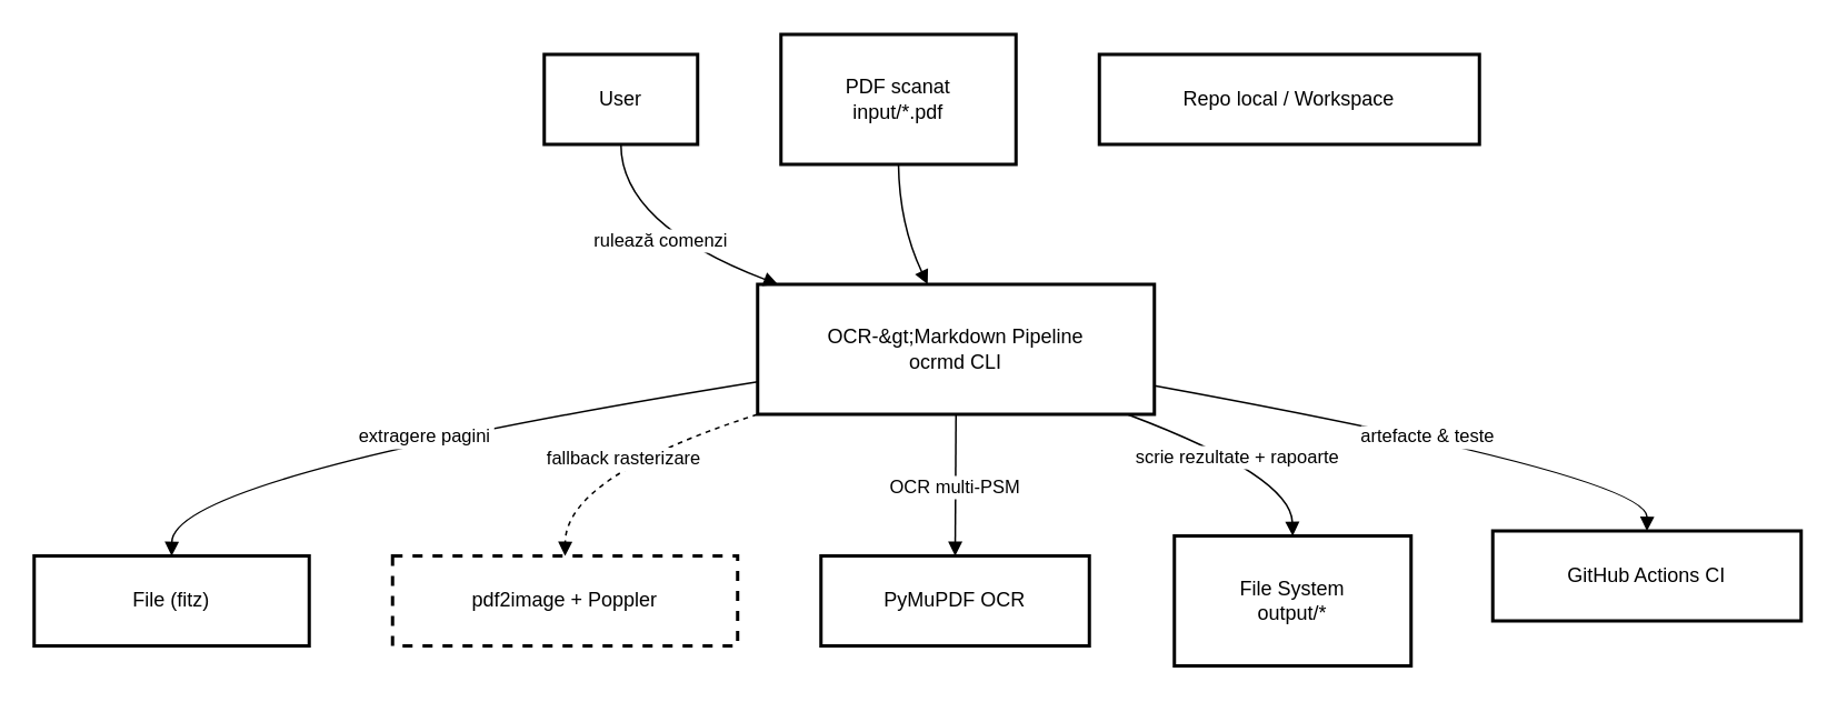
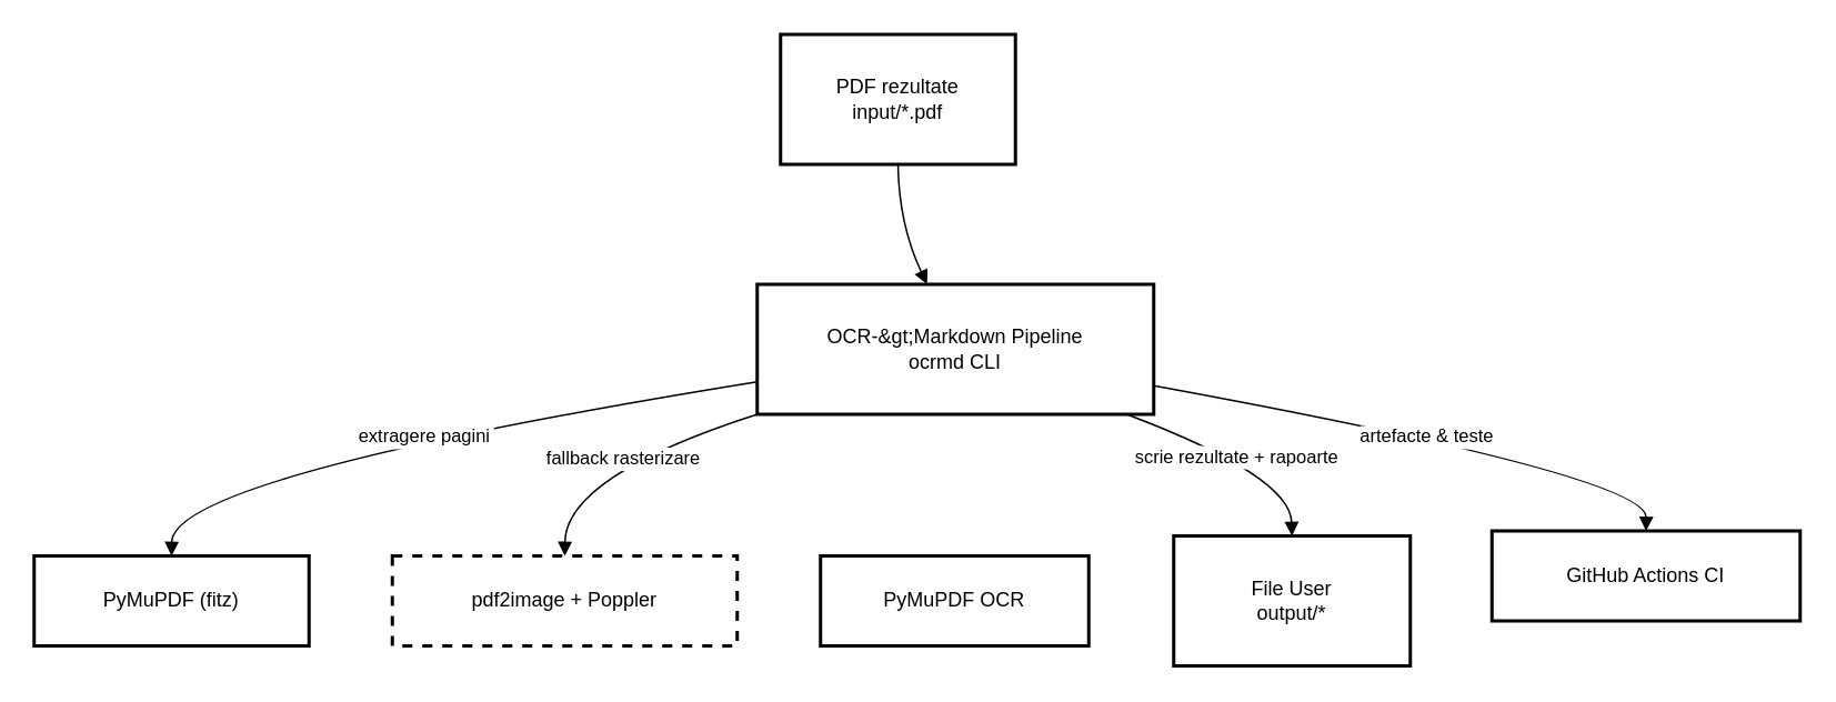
  <mxCell id="0" />
  <mxCell id="1" parent="0" />
- <mxCell id="2" value="User" style="whiteSpace=wrap;strokeWidth=2;" vertex="1" parent="1"><mxGeometry x="326" y="32" width="92" height="54" as="geometry" /></mxCell>
- <mxCell id="3" value="Repo local / Workspace" style="whiteSpace=wrap;strokeWidth=2;" vertex="1" parent="1"><mxGeometry x="659" y="32" width="228" height="54" as="geometry" /></mxCell>
- <mxCell id="4" value="PDF scanat&#10;input/*.pdf" style="whiteSpace=wrap;strokeWidth=2;" vertex="1" parent="1"><mxGeometry x="468" y="20" width="141" height="78" as="geometry" /></mxCell>
+ <mxCell id="4" value="PDF rezultate&#10;input/*.pdf" style="whiteSpace=wrap;strokeWidth=2;" vertex="1" parent="1"><mxGeometry x="468" y="20" width="141" height="78" as="geometry" /></mxCell>
  <mxCell id="5" value="OCR-&amp;gt;Markdown Pipeline&#10;ocrmd CLI" style="whiteSpace=wrap;strokeWidth=2;" vertex="1" parent="1"><mxGeometry x="454" y="170" width="238" height="78" as="geometry" /></mxCell>
  <mxCell id="6" value="PyMuPDF OCR" style="whiteSpace=wrap;strokeWidth=2;" vertex="1" parent="1"><mxGeometry x="492" y="333" width="161" height="54" as="geometry" /></mxCell>
- <mxCell id="7" value="File (fitz)" style="whiteSpace=wrap;strokeWidth=2;" vertex="1" parent="1"><mxGeometry x="20" y="333" width="165" height="54" as="geometry" /></mxCell>
+ <mxCell id="7" value="PyMuPDF (fitz)" style="whiteSpace=wrap;strokeWidth=2;" vertex="1" parent="1"><mxGeometry x="20" y="333" width="165" height="54" as="geometry" /></mxCell>
  <mxCell id="8" value="pdf2image + Poppler" style="whiteSpace=wrap;strokeWidth=2;dashed=1;" vertex="1" parent="1"><mxGeometry x="235" y="333" width="207" height="54" as="geometry" /></mxCell>
- <mxCell id="9" value="File System&#10;output/*" style="whiteSpace=wrap;strokeWidth=2;" vertex="1" parent="1"><mxGeometry x="704" y="321" width="142" height="78" as="geometry" /></mxCell>
+ <mxCell id="9" value="File User&#10;output/*" style="whiteSpace=wrap;strokeWidth=2;" vertex="1" parent="1"><mxGeometry x="704" y="321" width="142" height="78" as="geometry" /></mxCell>
  <mxCell id="10" value="GitHub Actions CI" style="whiteSpace=wrap;strokeWidth=2;" vertex="1" parent="1"><mxGeometry x="895" y="318" width="185" height="54" as="geometry" /></mxCell>
- <mxCell id="11" value="rulează comenzi" style="curved=1;startArrow=none;endArrow=block;exitX=0.5;exitY=1;entryX=0.06;entryY=0.01;rounded=0;" edge="1" parent="1" source="2" target="5"><mxGeometry relative="1" as="geometry"><Array as="points"><mxPoint x="372" y="134" /></Array></mxGeometry></mxCell>
  <mxCell id="12" value="" style="curved=1;startArrow=none;endArrow=block;exitX=0.5;exitY=1;entryX=0.43;entryY=0.01;rounded=0;" edge="1" parent="1" source="4" target="5"><mxGeometry relative="1" as="geometry"><Array as="points"><mxPoint x="539" y="134" /></Array></mxGeometry></mxCell>
  <mxCell id="13" value="extragere pagini" style="curved=1;startArrow=none;endArrow=block;exitX=0;exitY=0.75;entryX=0.5;entryY=0;rounded=0;" edge="1" parent="1" source="5" target="7"><mxGeometry relative="1" as="geometry"><Array as="points"><mxPoint x="103" y="285" /></Array></mxGeometry></mxCell>
- <mxCell id="14" value="fallback rasterizare" style="curved=1;startArrow=none;endArrow=block;exitX=0;exitY=1;entryX=0.5;entryY=0;rounded=0;dashed=1;" edge="1" parent="1" source="5" target="8"><mxGeometry relative="1" as="geometry"><Array as="points"><mxPoint x="339" y="285" /></Array></mxGeometry></mxCell>
- <mxCell id="15" value="OCR multi-PSM" style="curved=1;startArrow=none;endArrow=block;exitX=0.5;exitY=1.01;entryX=0.5;entryY=0;rounded=0;" edge="1" parent="1" source="5" target="6"><mxGeometry relative="1" as="geometry"><Array as="points" /></mxGeometry></mxCell>
+ <mxCell id="14" value="fallback rasterizare" style="curved=1;startArrow=none;endArrow=block;exitX=0;exitY=1;entryX=0.5;entryY=0;rounded=0;" edge="1" parent="1" source="5" target="8"><mxGeometry relative="1" as="geometry"><Array as="points"><mxPoint x="339" y="285" /></Array></mxGeometry></mxCell>
  <mxCell id="16" value="scrie rezultate + rapoarte" style="curved=1;startArrow=none;endArrow=block;exitX=0.94;exitY=1.01;entryX=0.5;entryY=0;rounded=0;" edge="1" parent="1" source="5" target="9"><mxGeometry relative="1" as="geometry"><Array as="points"><mxPoint x="774" y="285" /></Array></mxGeometry></mxCell>
  <mxCell id="17" value="artefacte &amp; teste" style="curved=1;startArrow=none;endArrow=block;exitX=1;exitY=0.78;entryX=0.5;entryY=0;rounded=0;" edge="1" parent="1" source="5" target="10"><mxGeometry relative="1" as="geometry"><Array as="points"><mxPoint x="988" y="285" /></Array></mxGeometry></mxCell>
